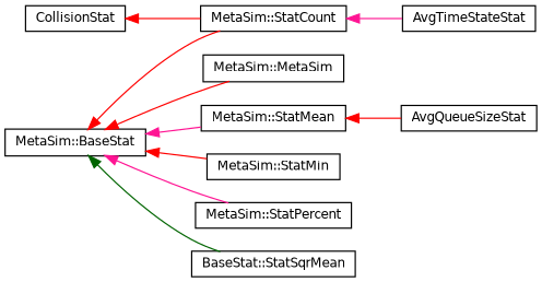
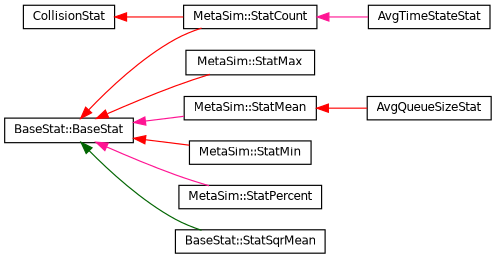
  digraph {
    rankdir=LR
    node [color=black fillcolor=white fontname=Helvetica fontsize=10 shape=record style=filled]
    edge [color=red dir=back fontname=Helvetica fontsize=10 labelfontname=Helvetica labelfontsize=10 style=solid]
-   n1 [height=0.2 label="MetaSim::BaseStat" width=0.4]
+   n1 [height=0.2 label="BaseStat::BaseStat" width=0.4]
    n2 [height=0.2 label="MetaSim::StatCount" width=0.4]
-   n3 [height=0.2 label="MetaSim::MetaSim" width=0.4]
+   n3 [height=0.2 label="MetaSim::StatMax" width=0.4]
    n4 [height=0.2 label="MetaSim::StatMean" width=0.4]
    n5 [height=0.2 label="MetaSim::StatMin" width=0.4]
    n6 [height=0.2 label="MetaSim::StatPercent" width=0.4]
    n7 [height=0.2 label="BaseStat::StatSqrMean" width=0.4]
    n8 [height=0.2 label=AvgTimeStateStat width=0.4]
    n9 [height=0.2 label=AvgQueueSizeStat width=0.4]
    n10 [height=0.2 label=CollisionStat width=0.4]
    n1 -> n2
    n1 -> n3
    n1 -> n4 [color=deeppink]
    n1 -> n5
    n1 -> n6 [color=deeppink]
    n1 -> n7 [color=darkgreen]
    n2 -> n8 [color=deeppink]
    n4 -> n9
    n10 -> n2
  }
